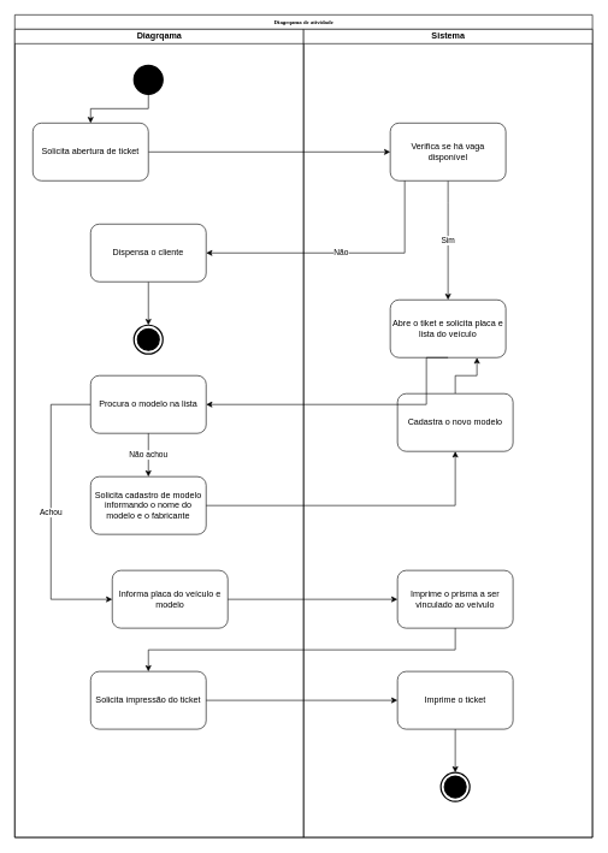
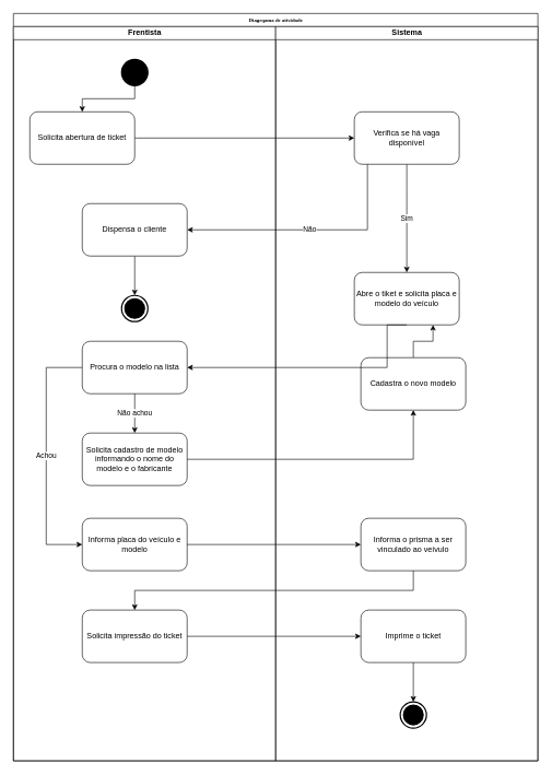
  <mxCell id="0" />
  <mxCell id="1" parent="0" />
  <mxCell id="2" style="edgeStyle=orthogonalEdgeStyle;rounded=0;orthogonalLoop=1;jettySize=auto;html=1;entryX=0;entryY=0.5;entryDx=0;entryDy=0;" edge="1" parent="1" source="3" target="19"><mxGeometry relative="1" as="geometry" /></mxCell>
  <mxCell id="3" value="Solicita abertura de ticket" style="shape=rect;html=1;rounded=1;whiteSpace=wrap;align=center;" vertex="1" parent="1"><mxGeometry x="45" y="170" width="160" height="80" as="geometry" /></mxCell>
  <mxCell id="4" style="edgeStyle=orthogonalEdgeStyle;rounded=0;orthogonalLoop=1;jettySize=auto;html=1;" edge="1" parent="1" source="11" target="3"><mxGeometry relative="1" as="geometry"><mxPoint x="125" y="210" as="targetPoint" /></mxGeometry></mxCell>
  <mxCell id="5" value="Diagrqama de atividade" style="swimlane;html=1;childLayout=stackLayout;startSize=20;rounded=0;shadow=0;labelBackgroundColor=none;strokeWidth=1;fontFamily=Verdana;fontSize=8;align=center;" parent="1" vertex="1"><mxGeometry x="20" y="20" width="800" height="1140" as="geometry" /></mxCell>
- <mxCell id="6" value="Diagrqama" style="swimlane;html=1;startSize=20;" parent="5" vertex="1"><mxGeometry y="20" width="400" height="1120" as="geometry" /></mxCell>
+ <mxCell id="6" value="Frentista" style="swimlane;html=1;startSize=20;" parent="5" vertex="1"><mxGeometry y="20" width="400" height="1120" as="geometry" /></mxCell>
  <mxCell id="7" value="Solicita impressão do ticket" style="shape=rect;html=1;rounded=1;whiteSpace=wrap;align=center;" vertex="1" parent="6"><mxGeometry x="105" y="890" width="160" height="80" as="geometry" /></mxCell>
- <mxCell id="8" value="Informa placa do veículo e modelo" style="shape=rect;html=1;rounded=1;whiteSpace=wrap;align=center;" vertex="1" parent="6"><mxGeometry x="135" y="750" width="160" height="80" as="geometry" /></mxCell>
+ <mxCell id="8" value="Informa placa do veículo e modelo" style="shape=rect;html=1;rounded=1;whiteSpace=wrap;align=center;" vertex="1" parent="6"><mxGeometry x="105" y="750" width="160" height="80" as="geometry" /></mxCell>
  <mxCell id="9" value="Achou" style="edgeStyle=orthogonalEdgeStyle;rounded=0;orthogonalLoop=1;jettySize=auto;html=1;" edge="1" parent="6" source="10" target="8"><mxGeometry relative="1" as="geometry"><Array as="points"><mxPoint x="50" y="520" /><mxPoint x="50" y="790" /></Array></mxGeometry></mxCell>
  <mxCell id="10" value="Procura o modelo na lista" style="shape=rect;html=1;rounded=1;whiteSpace=wrap;align=center;" vertex="1" parent="6"><mxGeometry x="105" y="480" width="160" height="80" as="geometry" /></mxCell>
  <mxCell id="11" value="" style="shape=ellipse;html=1;fillColor=#000000;strokeWidth=2;verticalLabelPosition=bottom;verticalAlignment=top;perimeter=ellipsePerimeter;" vertex="1" parent="6"><mxGeometry x="165" y="50" width="40" height="40" as="geometry" /></mxCell>
  <mxCell id="12" style="edgeStyle=orthogonalEdgeStyle;rounded=0;orthogonalLoop=1;jettySize=auto;html=1;entryX=0.5;entryY=0;entryDx=0;entryDy=0;entryPerimeter=0;" edge="1" parent="6" source="13" target="14"><mxGeometry relative="1" as="geometry" /></mxCell>
  <mxCell id="13" value="Dispensa o cliente" style="shape=rect;html=1;rounded=1;whiteSpace=wrap;align=center;" vertex="1" parent="6"><mxGeometry x="105" y="270" width="160" height="80" as="geometry" /></mxCell>
  <mxCell id="14" value="" style="html=1;shape=mxgraph.sysml.actFinal;strokeWidth=2;verticalLabelPosition=bottom;verticalAlignment=top;" vertex="1" parent="6"><mxGeometry x="165" y="410" width="40" height="40" as="geometry" /></mxCell>
  <mxCell id="15" value="Não achou" style="edgeStyle=orthogonalEdgeStyle;rounded=0;orthogonalLoop=1;jettySize=auto;html=1;entryX=0.5;entryY=0;entryDx=0;entryDy=0;" edge="1" parent="6" source="10" target="16"><mxGeometry relative="1" as="geometry" /></mxCell>
  <mxCell id="16" value="Solicita cadastro de modelo informando o nome do modelo e o fabricante" style="shape=rect;html=1;rounded=1;whiteSpace=wrap;align=center;" vertex="1" parent="6"><mxGeometry x="105" y="620" width="160" height="80" as="geometry" /></mxCell>
  <mxCell id="17" value="Sistema" style="swimlane;html=1;startSize=20;" parent="5" vertex="1"><mxGeometry x="400" y="20" width="400" height="1120" as="geometry" /></mxCell>
  <mxCell id="18" value="Sim" style="edgeStyle=orthogonalEdgeStyle;rounded=0;orthogonalLoop=1;jettySize=auto;html=1;entryX=0.5;entryY=0;entryDx=0;entryDy=0;" edge="1" parent="17" source="19" target="23"><mxGeometry relative="1" as="geometry"><Array as="points"><mxPoint x="200" y="240" /><mxPoint x="200" y="240" /></Array></mxGeometry></mxCell>
  <mxCell id="19" value="Verifica se há vaga disponível" style="shape=rect;html=1;rounded=1;whiteSpace=wrap;align=center;" vertex="1" parent="17"><mxGeometry x="120" y="130" width="160" height="80" as="geometry" /></mxCell>
- <mxCell id="20" value="Imprime o prisma a ser vinculado ao veívulo" style="shape=rect;html=1;rounded=1;whiteSpace=wrap;align=center;" vertex="1" parent="17"><mxGeometry x="130" y="750" width="160" height="80" as="geometry" /></mxCell>
+ <mxCell id="20" value="Informa o prisma a ser vinculado ao veívulo" style="shape=rect;html=1;rounded=1;whiteSpace=wrap;align=center;" vertex="1" parent="17"><mxGeometry x="130" y="750" width="160" height="80" as="geometry" /></mxCell>
  <mxCell id="21" style="edgeStyle=orthogonalEdgeStyle;rounded=0;orthogonalLoop=1;jettySize=auto;html=1;entryX=0.75;entryY=1;entryDx=0;entryDy=0;" edge="1" parent="17" source="22" target="23"><mxGeometry relative="1" as="geometry" /></mxCell>
  <mxCell id="22" value="Cadastra o novo modelo" style="shape=rect;html=1;rounded=1;whiteSpace=wrap;align=center;" vertex="1" parent="17"><mxGeometry x="130" y="505" width="160" height="80" as="geometry" /></mxCell>
- <mxCell id="23" value="Abre o tiket e solicita placa e lista do veículo" style="shape=rect;html=1;rounded=1;whiteSpace=wrap;align=center;" vertex="1" parent="17"><mxGeometry x="120" y="375" width="160" height="80" as="geometry" /></mxCell>
+ <mxCell id="23" value="Abre o tiket e solicita placa e modelo do veículo" style="shape=rect;html=1;rounded=1;whiteSpace=wrap;align=center;" vertex="1" parent="17"><mxGeometry x="120" y="375" width="160" height="80" as="geometry" /></mxCell>
  <mxCell id="24" style="edgeStyle=orthogonalEdgeStyle;rounded=0;orthogonalLoop=1;jettySize=auto;html=1;entryX=0.5;entryY=0;entryDx=0;entryDy=0;entryPerimeter=0;" edge="1" parent="17" source="25" target="26"><mxGeometry relative="1" as="geometry" /></mxCell>
  <mxCell id="25" value="Imprime o ticket" style="shape=rect;html=1;rounded=1;whiteSpace=wrap;align=center;" vertex="1" parent="17"><mxGeometry x="130" y="890" width="160" height="80" as="geometry" /></mxCell>
  <mxCell id="26" value="" style="html=1;shape=mxgraph.sysml.actFinal;strokeWidth=2;verticalLabelPosition=bottom;verticalAlignment=top;" vertex="1" parent="17"><mxGeometry x="190" y="1030" width="40" height="40" as="geometry" /></mxCell>
  <mxCell id="27" style="edgeStyle=orthogonalEdgeStyle;rounded=0;orthogonalLoop=1;jettySize=auto;html=1;entryX=1;entryY=0.5;entryDx=0;entryDy=0;exitX=0.5;exitY=1;exitDx=0;exitDy=0;" edge="1" parent="5" source="23" target="10"><mxGeometry relative="1" as="geometry"><Array as="points"><mxPoint x="570" y="540" /></Array></mxGeometry></mxCell>
  <mxCell id="28" value="Não" style="edgeStyle=orthogonalEdgeStyle;rounded=0;orthogonalLoop=1;jettySize=auto;html=1;entryX=1;entryY=0.5;entryDx=0;entryDy=0;" edge="1" parent="5" source="19" target="13"><mxGeometry relative="1" as="geometry"><Array as="points"><mxPoint x="540" y="330" /></Array></mxGeometry></mxCell>
  <mxCell id="29" style="edgeStyle=orthogonalEdgeStyle;rounded=0;orthogonalLoop=1;jettySize=auto;html=1;" edge="1" parent="5" source="16" target="22"><mxGeometry relative="1" as="geometry" /></mxCell>
  <mxCell id="30" style="edgeStyle=orthogonalEdgeStyle;rounded=0;orthogonalLoop=1;jettySize=auto;html=1;" edge="1" parent="5" source="8" target="20"><mxGeometry relative="1" as="geometry" /></mxCell>
  <mxCell id="31" style="edgeStyle=orthogonalEdgeStyle;rounded=0;orthogonalLoop=1;jettySize=auto;html=1;entryX=0.5;entryY=0;entryDx=0;entryDy=0;" edge="1" parent="5" source="20" target="7"><mxGeometry relative="1" as="geometry"><Array as="points"><mxPoint x="610" y="880" /><mxPoint x="185" y="880" /></Array></mxGeometry></mxCell>
  <mxCell id="32" style="edgeStyle=orthogonalEdgeStyle;rounded=0;orthogonalLoop=1;jettySize=auto;html=1;" edge="1" parent="5" source="7" target="25"><mxGeometry relative="1" as="geometry" /></mxCell>
